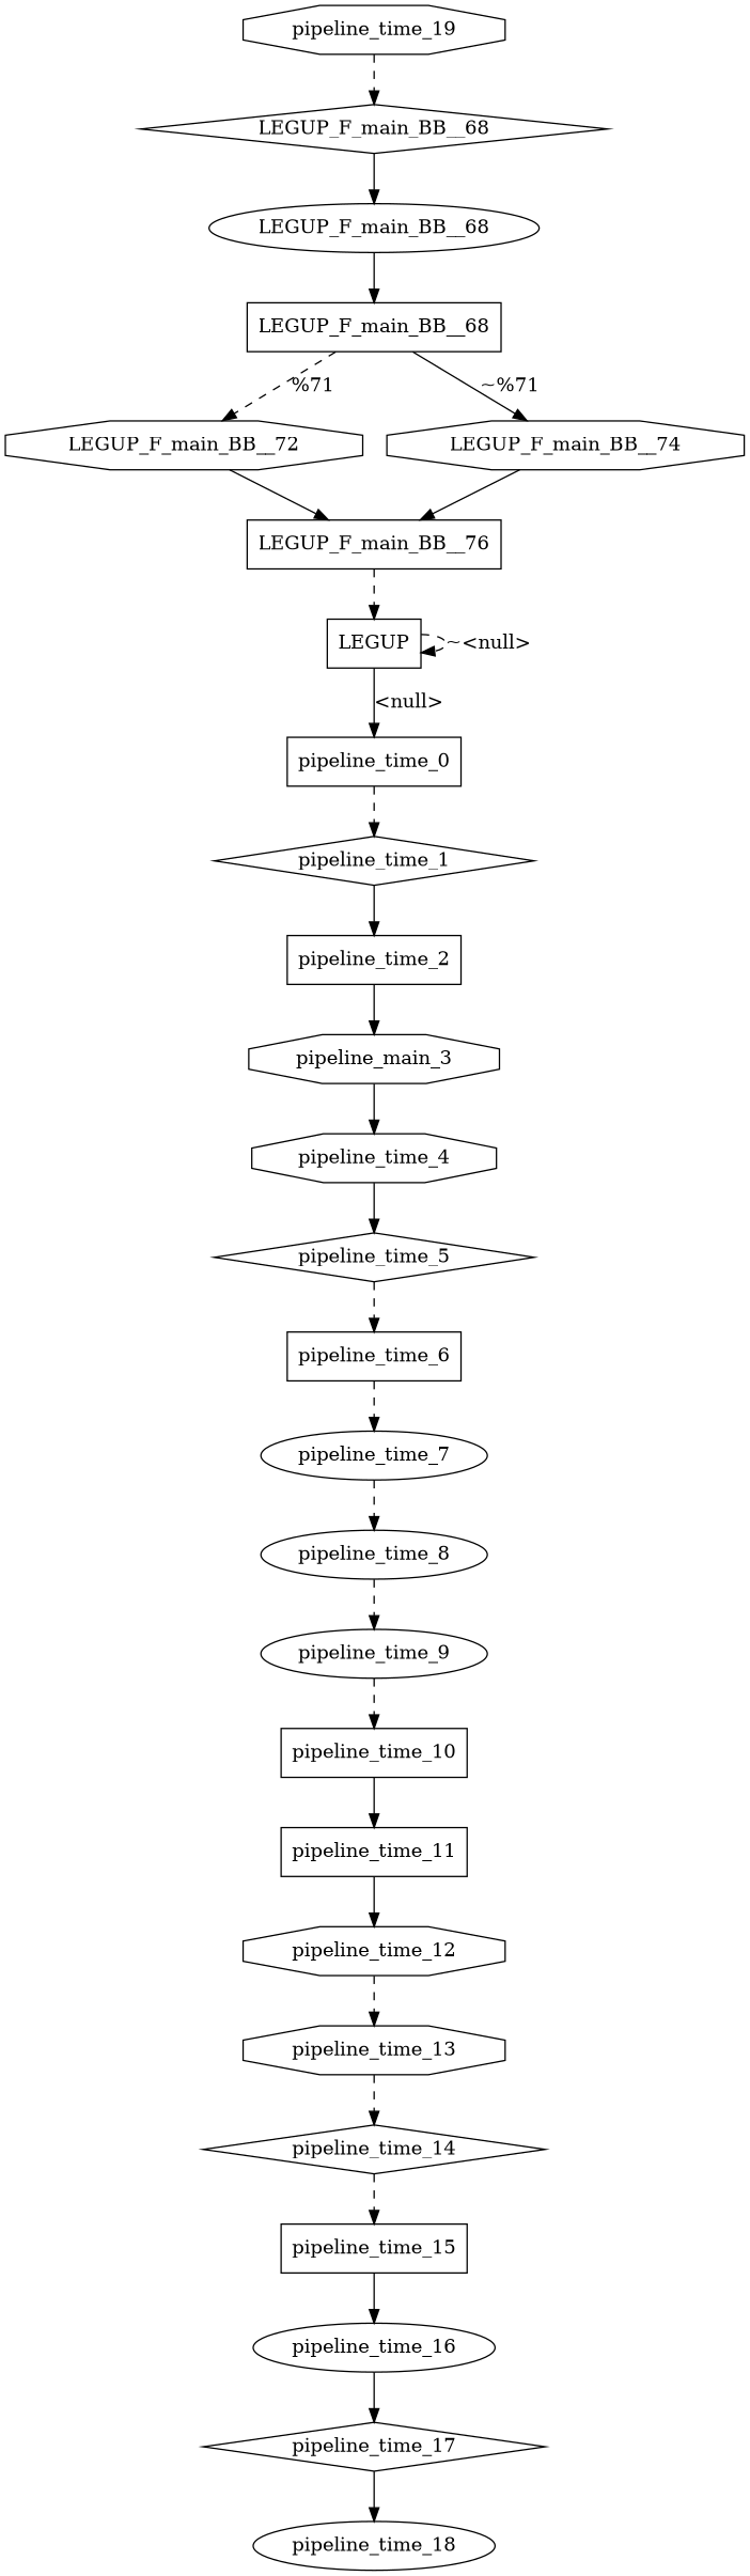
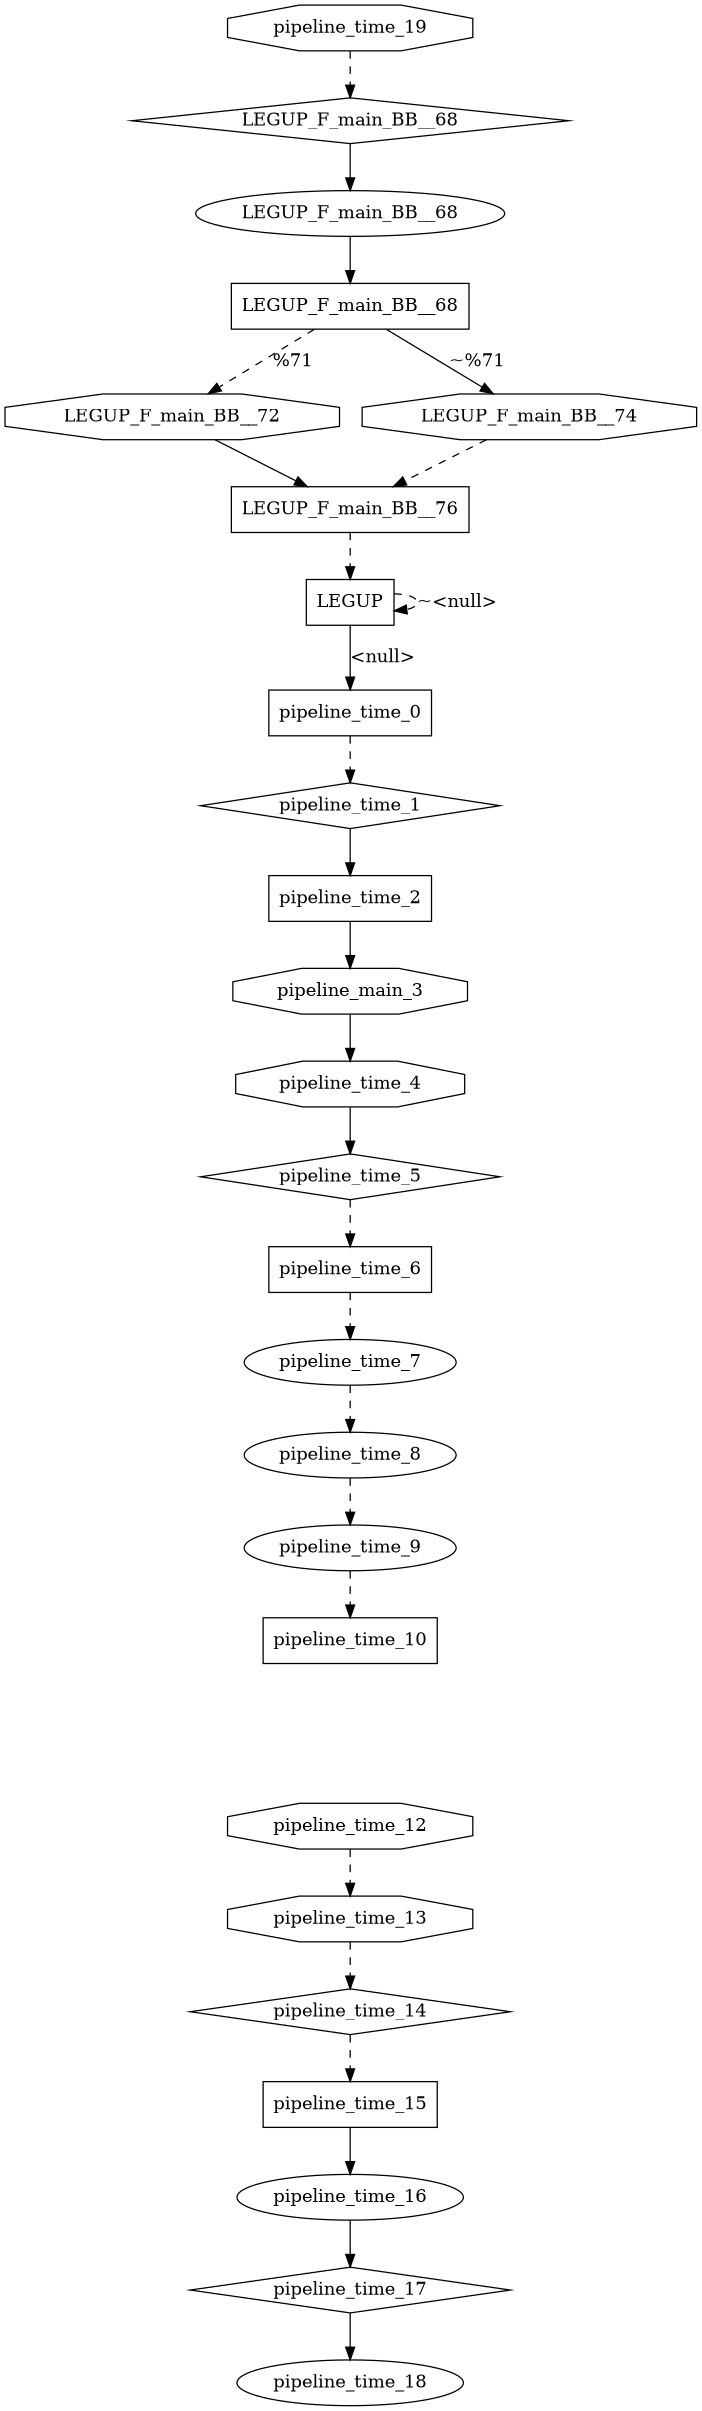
  digraph {
    node [shape=box]
    edge [style=solid]
    n1 [label=pipeline_time_0]
    n2 [label=pipeline_time_1 shape=diamond]
    n3 [label=pipeline_time_2]
    n4 [label=LEGUP]
    n5 [label=pipeline_main_3 shape=octagon]
    n6 [label=pipeline_time_4 shape=octagon]
    n7 [label=pipeline_time_5 shape=diamond]
    n8 [label=pipeline_time_6]
    n9 [label=pipeline_time_7 shape=ellipse]
    n10 [label=pipeline_time_8 shape=ellipse]
    n11 [label=pipeline_time_9 shape=ellipse]
    n12 [label=pipeline_time_10]
-   n13 [label=pipeline_time_11]
    n14 [label=pipeline_time_12 shape=octagon]
    n15 [label=pipeline_time_13 shape=octagon]
    n16 [label=pipeline_time_14 shape=diamond]
    n17 [label=pipeline_time_15]
    n18 [label=pipeline_time_16 shape=ellipse]
    n19 [label=pipeline_time_17 shape=diamond]
    n20 [label=pipeline_time_18 shape=ellipse]
    n21 [label=pipeline_time_19 shape=octagon]
    n22 [label=LEGUP_F_main_BB__68 shape=diamond]
    n23 [label=LEGUP_F_main_BB__68 shape=ellipse]
    n24 [label=LEGUP_F_main_BB__68]
    n25 [label=LEGUP_F_main_BB__72 shape=octagon]
    n26 [label=LEGUP_F_main_BB__74 shape=octagon]
    n27 [label=LEGUP_F_main_BB__76]
    n1 -> n2 [style=dashed]
    n2 -> n3
    n3 -> n5
    n4 -> n1 [label="<null>"]
    n4 -> n4 [label="~<null>" style=dashed]
    n5 -> n6
    n6 -> n7
    n7 -> n8 [style=dashed]
    n8 -> n9 [style=dashed]
    n9 -> n10 [style=dashed]
    n10 -> n11 [style=dashed]
    n11 -> n12 [style=dashed]
-   n12 -> n13
-   n13 -> n14
    n14 -> n15 [style=dashed]
    n15 -> n16 [style=dashed]
    n16 -> n17 [style=dashed]
    n17 -> n18
    n18 -> n19
    n19 -> n20
    n21 -> n22 [style=dashed]
    n22 -> n23
    n23 -> n24
    n24 -> n25 [label="%71" style=dashed]
    n24 -> n26 [label="~%71"]
    n25 -> n27
-   n26 -> n27
+   n26 -> n27 [style=dashed]
    n27 -> n4 [style=dashed]
  }
